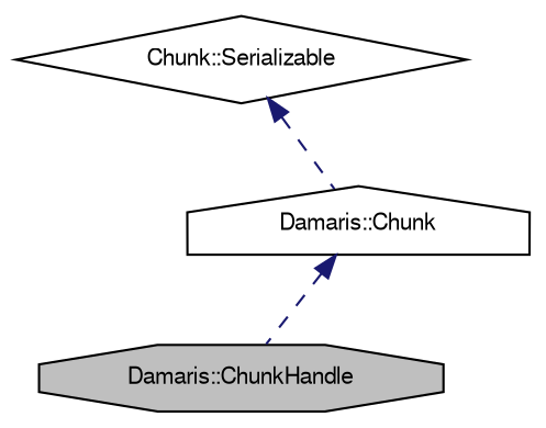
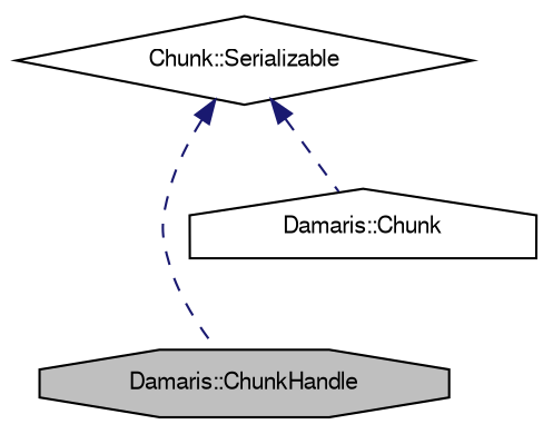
  digraph {
    node [color=black fillcolor=white fontname=FreeSans fontsize=10 style=filled]
    edge [color=midnightblue dir=back fontname=FreeSans fontsize=10 labelfontname=FreeSans labelfontsize=10 style=dashed]
    n1 [fillcolor=grey75 fontcolor=black height=0.2 label="Damaris::ChunkHandle" shape=octagon width=0.4]
    n2 [height=0.2 label="Damaris::Chunk" shape=house width=0.4]
    n3 [height=0.2 label="Chunk::Serializable" shape=diamond width=0.4]
-   n2 -> n1
+   n3 -> n1
    n3 -> n2
  }
